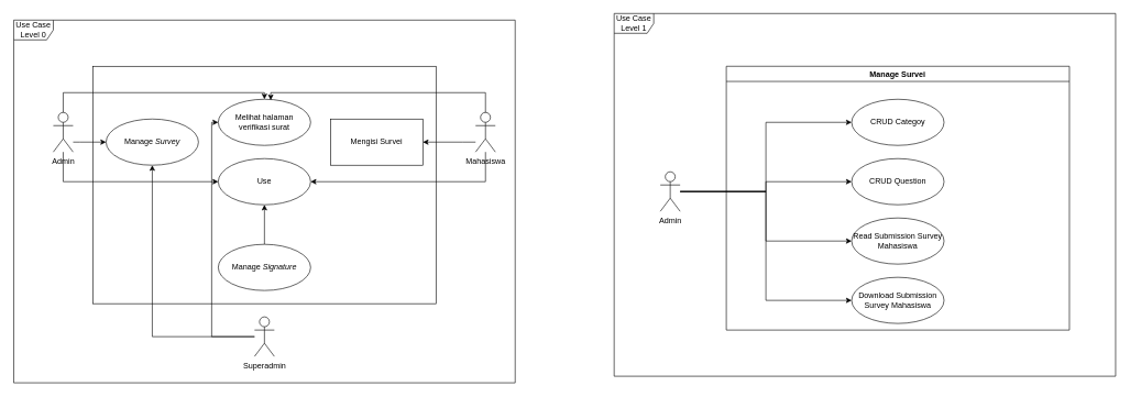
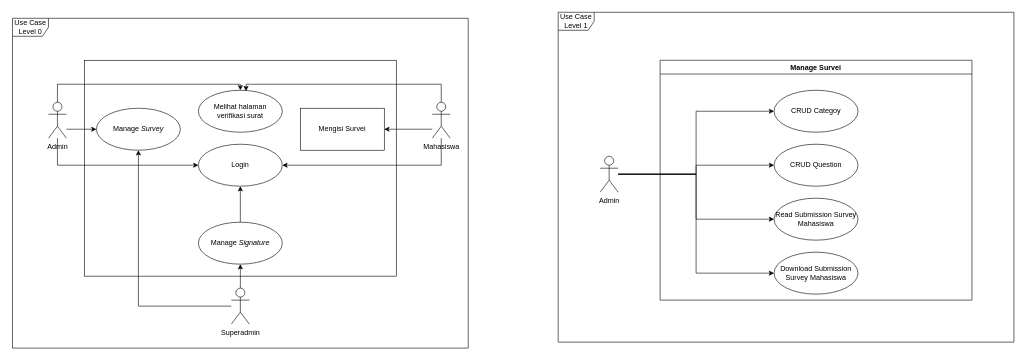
  <mxCell id="0" />
  <mxCell id="1" parent="0" />
  <mxCell id="2" value="" style="html=1;whiteSpace=wrap;" vertex="1" parent="1"><mxGeometry x="140" y="100" width="520" height="360" as="geometry" /></mxCell>
  <mxCell id="3" value="Admin" style="shape=umlActor;verticalLabelPosition=bottom;verticalAlign=top;html=1;" vertex="1" parent="1"><mxGeometry x="80" y="170" width="30" height="60" as="geometry" /></mxCell>
  <mxCell id="4" value="Use Case Level 0" style="shape=umlFrame;whiteSpace=wrap;html=1;pointerEvents=0;" vertex="1" parent="1"><mxGeometry x="20" y="30" width="760" height="550" as="geometry" /></mxCell>
  <mxCell id="5" value="Mahasiswa" style="shape=umlActor;verticalLabelPosition=bottom;verticalAlign=top;html=1;" vertex="1" parent="1"><mxGeometry x="720" y="170" width="30" height="60" as="geometry" /></mxCell>
- <mxCell id="7" style="edgeStyle=orthogonalEdgeStyle;rounded=0;orthogonalLoop=1;jettySize=auto;html=1;" edge="1" parent="1" source="9" target="15"><mxGeometry relative="1" as="geometry"><Array as="points"><mxPoint x="320" y="510" /><mxPoint x="320" y="185" /></Array></mxGeometry></mxCell>
+ <mxCell id="6" value="" style="edgeStyle=orthogonalEdgeStyle;rounded=0;orthogonalLoop=1;jettySize=auto;html=1;" edge="1" parent="1" source="9" target="11"><mxGeometry relative="1" as="geometry" /></mxCell>
  <mxCell id="8" style="edgeStyle=orthogonalEdgeStyle;rounded=0;orthogonalLoop=1;jettySize=auto;html=1;" edge="1" parent="1" source="9" target="12"><mxGeometry relative="1" as="geometry" /></mxCell>
  <mxCell id="9" value="Superadmin" style="shape=umlActor;verticalLabelPosition=bottom;verticalAlign=top;html=1;" vertex="1" parent="1"><mxGeometry x="385" y="480" width="30" height="60" as="geometry" /></mxCell>
  <mxCell id="10" value="" style="edgeStyle=orthogonalEdgeStyle;rounded=0;orthogonalLoop=1;jettySize=auto;html=1;" edge="1" parent="1" source="11" target="13"><mxGeometry relative="1" as="geometry" /></mxCell>
  <mxCell id="11" value="Manage &lt;i&gt;Signature&lt;/i&gt;" style="ellipse;whiteSpace=wrap;html=1;" vertex="1" parent="1"><mxGeometry x="330" y="370" width="140" height="70" as="geometry" /></mxCell>
  <mxCell id="12" value="Manage &lt;i&gt;Survey&lt;/i&gt;" style="ellipse;whiteSpace=wrap;html=1;" vertex="1" parent="1"><mxGeometry x="160" y="180" width="140" height="70" as="geometry" /></mxCell>
- <mxCell id="13" value="Use" style="ellipse;whiteSpace=wrap;html=1;" vertex="1" parent="1"><mxGeometry x="330" y="240" width="140" height="70" as="geometry" /></mxCell>
+ <mxCell id="13" value="Login" style="ellipse;whiteSpace=wrap;html=1;" vertex="1" parent="1"><mxGeometry x="330" y="240" width="140" height="70" as="geometry" /></mxCell>
  <mxCell id="14" value="Mengisi Survei" style="whiteSpace=wrap;html=1;rounded=0;" vertex="1" parent="1"><mxGeometry x="500" y="180" width="140" height="70" as="geometry" /></mxCell>
  <mxCell id="15" value="Melihat halaman verifikasi surat" style="ellipse;whiteSpace=wrap;html=1;" vertex="1" parent="1"><mxGeometry x="330" y="150" width="140" height="70" as="geometry" /></mxCell>
  <mxCell id="16" value="" style="edgeStyle=orthogonalEdgeStyle;rounded=0;orthogonalLoop=1;jettySize=auto;html=1;" edge="1" parent="1" source="5" target="14"><mxGeometry relative="1" as="geometry"><Array as="points"><mxPoint x="700" y="215" /><mxPoint x="700" y="215" /></Array></mxGeometry></mxCell>
  <mxCell id="17" style="edgeStyle=orthogonalEdgeStyle;rounded=0;orthogonalLoop=1;jettySize=auto;html=1;entryX=1;entryY=0.5;entryDx=0;entryDy=0;" edge="1" parent="1" source="5" target="13"><mxGeometry relative="1" as="geometry"><Array as="points"><mxPoint x="735" y="275" /></Array></mxGeometry></mxCell>
  <mxCell id="18" style="edgeStyle=orthogonalEdgeStyle;rounded=0;orthogonalLoop=1;jettySize=auto;html=1;entryX=0;entryY=0.5;entryDx=0;entryDy=0;" edge="1" parent="1" source="3" target="13"><mxGeometry relative="1" as="geometry"><Array as="points"><mxPoint x="95" y="275" /></Array></mxGeometry></mxCell>
  <mxCell id="19" style="edgeStyle=orthogonalEdgeStyle;rounded=0;orthogonalLoop=1;jettySize=auto;html=1;entryX=0;entryY=0.5;entryDx=0;entryDy=0;" edge="1" parent="1" source="3" target="12"><mxGeometry relative="1" as="geometry"><Array as="points"><mxPoint x="120" y="215" /><mxPoint x="120" y="215" /></Array></mxGeometry></mxCell>
  <mxCell id="20" style="edgeStyle=orthogonalEdgeStyle;rounded=0;orthogonalLoop=1;jettySize=auto;html=1;" edge="1" parent="1" source="3" target="15"><mxGeometry relative="1" as="geometry"><Array as="points"><mxPoint x="95" y="140" /><mxPoint x="400" y="140" /></Array></mxGeometry></mxCell>
  <mxCell id="21" style="edgeStyle=orthogonalEdgeStyle;rounded=0;orthogonalLoop=1;jettySize=auto;html=1;entryX=0.568;entryY=0.02;entryDx=0;entryDy=0;entryPerimeter=0;" edge="1" parent="1" source="5" target="15"><mxGeometry relative="1" as="geometry"><Array as="points"><mxPoint x="735" y="140" /><mxPoint x="409" y="140" /></Array></mxGeometry></mxCell>
  <mxCell id="22" value="Use Case Level 1" style="shape=umlFrame;whiteSpace=wrap;html=1;pointerEvents=0;" vertex="1" parent="1"><mxGeometry x="930" y="20" width="760" height="550" as="geometry" /></mxCell>
  <mxCell id="23" style="edgeStyle=orthogonalEdgeStyle;rounded=0;orthogonalLoop=1;jettySize=auto;html=1;entryX=0;entryY=0.5;entryDx=0;entryDy=0;" edge="1" parent="1" source="27" target="29"><mxGeometry relative="1" as="geometry" /></mxCell>
  <mxCell id="24" style="edgeStyle=orthogonalEdgeStyle;rounded=0;orthogonalLoop=1;jettySize=auto;html=1;entryX=0;entryY=0.5;entryDx=0;entryDy=0;" edge="1" parent="1" source="27" target="30"><mxGeometry relative="1" as="geometry" /></mxCell>
  <mxCell id="25" style="edgeStyle=orthogonalEdgeStyle;rounded=0;orthogonalLoop=1;jettySize=auto;html=1;entryX=0;entryY=0.5;entryDx=0;entryDy=0;" edge="1" parent="1" source="27" target="31"><mxGeometry relative="1" as="geometry" /></mxCell>
  <mxCell id="26" style="edgeStyle=orthogonalEdgeStyle;rounded=0;orthogonalLoop=1;jettySize=auto;html=1;entryX=0;entryY=0.5;entryDx=0;entryDy=0;" edge="1" parent="1" source="27" target="32"><mxGeometry relative="1" as="geometry" /></mxCell>
  <mxCell id="27" value="Admin" style="shape=umlActor;verticalLabelPosition=bottom;verticalAlign=top;html=1;" vertex="1" parent="1"><mxGeometry x="1000" y="260" width="30" height="60" as="geometry" /></mxCell>
  <mxCell id="28" value="Manage Survei" style="swimlane;" vertex="1" parent="1"><mxGeometry x="1100" y="100" width="520" height="400" as="geometry" /></mxCell>
  <mxCell id="29" value="CRUD Categoy" style="ellipse;whiteSpace=wrap;html=1;" vertex="1" parent="28"><mxGeometry x="190" y="50" width="140" height="70" as="geometry" /></mxCell>
  <mxCell id="30" value="CRUD Question" style="ellipse;whiteSpace=wrap;html=1;" vertex="1" parent="28"><mxGeometry x="190" y="140" width="140" height="70" as="geometry" /></mxCell>
  <mxCell id="31" value="Read Submission Survey Mahasiswa" style="ellipse;whiteSpace=wrap;html=1;" vertex="1" parent="28"><mxGeometry x="190" y="230" width="140" height="70" as="geometry" /></mxCell>
  <mxCell id="32" value="Download Submission Survey Mahasiswa" style="ellipse;whiteSpace=wrap;html=1;" vertex="1" parent="28"><mxGeometry x="190" y="320" width="140" height="70" as="geometry" /></mxCell>
